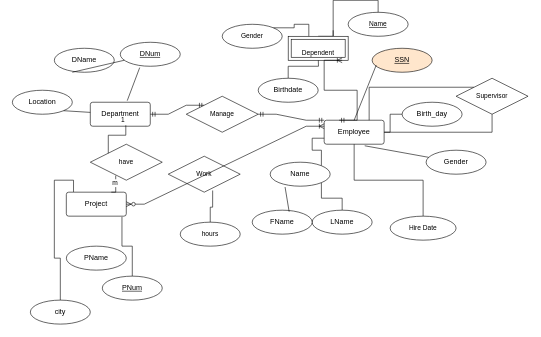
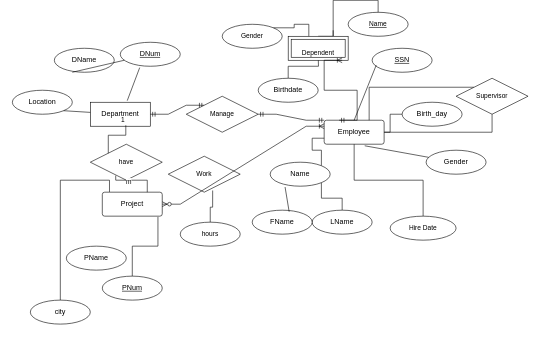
  <mxCell id="0" />
  <mxCell id="1" parent="0" />
  <mxCell id="2" style="edgeStyle=orthogonalEdgeStyle;shape=connector;rounded=0;orthogonalLoop=1;jettySize=auto;html=1;exitX=1;exitY=0.5;exitDx=0;exitDy=0;entryX=0.5;entryY=1;entryDx=0;entryDy=0;strokeColor=default;align=center;verticalAlign=middle;fontFamily=Helvetica;fontSize=11;fontColor=default;labelBackgroundColor=default;startFill=0;endArrow=none;" parent="1" source="3" target="52" edge="1"><mxGeometry relative="1" as="geometry" /></mxCell>
  <mxCell id="3" value="Employee" style="rounded=1;arcSize=10;whiteSpace=wrap;html=1;align=center;" parent="1" vertex="1"><mxGeometry x="540" y="200" width="100" height="40" as="geometry" /></mxCell>
  <mxCell id="4" style="edgeStyle=orthogonalEdgeStyle;shape=connector;rounded=0;orthogonalLoop=1;jettySize=auto;html=1;exitX=0;exitY=0.5;exitDx=0;exitDy=0;entryX=1;entryY=0.5;entryDx=0;entryDy=0;strokeColor=default;align=center;verticalAlign=middle;fontFamily=Helvetica;fontSize=11;fontColor=default;labelBackgroundColor=default;startFill=0;endArrow=none;" parent="1" source="5" target="3" edge="1"><mxGeometry relative="1" as="geometry" /></mxCell>
  <mxCell id="5" value="Birth_day" style="ellipse;whiteSpace=wrap;html=1;align=center;" parent="1" vertex="1"><mxGeometry x="670" y="170" width="100" height="40" as="geometry" /></mxCell>
  <mxCell id="6" value="Gender" style="ellipse;whiteSpace=wrap;html=1;align=center;" parent="1" vertex="1"><mxGeometry x="710" y="250" width="100" height="40" as="geometry" /></mxCell>
- <mxCell id="7" value="SSN" style="ellipse;whiteSpace=wrap;html=1;align=center;fontStyle=4;fillColor=#ffe6cc;" parent="1" vertex="1"><mxGeometry x="620" y="80" width="100" height="40" as="geometry" /></mxCell>
+ <mxCell id="7" value="SSN" style="ellipse;whiteSpace=wrap;html=1;align=center;fontStyle=4;" parent="1" vertex="1"><mxGeometry x="620" y="80" width="100" height="40" as="geometry" /></mxCell>
  <mxCell id="8" style="edgeStyle=orthogonalEdgeStyle;shape=connector;rounded=0;orthogonalLoop=1;jettySize=auto;html=1;entryX=0;entryY=0.75;entryDx=0;entryDy=0;strokeColor=default;align=center;verticalAlign=middle;fontFamily=Helvetica;fontSize=11;fontColor=default;labelBackgroundColor=default;startFill=0;endArrow=none;exitX=1;exitY=0;exitDx=0;exitDy=0;" parent="1" source="9" target="3" edge="1"><mxGeometry relative="1" as="geometry"><mxPoint x="470" y="240" as="sourcePoint" /></mxGeometry></mxCell>
  <mxCell id="9" value="Name" style="ellipse;whiteSpace=wrap;html=1;align=center;" parent="1" vertex="1"><mxGeometry x="450" y="270" width="100" height="40" as="geometry" /></mxCell>
  <mxCell id="10" style="edgeStyle=orthogonalEdgeStyle;shape=connector;rounded=0;orthogonalLoop=1;jettySize=auto;html=1;exitX=0.5;exitY=0;exitDx=0;exitDy=0;entryX=1;entryY=1;entryDx=0;entryDy=0;strokeColor=default;align=center;verticalAlign=middle;fontFamily=Helvetica;fontSize=11;fontColor=default;labelBackgroundColor=default;startFill=0;endArrow=none;" parent="1" source="11" target="9" edge="1"><mxGeometry relative="1" as="geometry" /></mxCell>
  <mxCell id="11" value="LName" style="ellipse;whiteSpace=wrap;html=1;align=center;" parent="1" vertex="1"><mxGeometry x="520" y="350" width="100" height="40" as="geometry" /></mxCell>
  <mxCell id="12" value="FName" style="ellipse;whiteSpace=wrap;html=1;align=center;" parent="1" vertex="1"><mxGeometry x="420" y="350" width="100" height="40" as="geometry" /></mxCell>
  <mxCell id="13" value="" style="endArrow=none;html=1;rounded=0;entryX=0.676;entryY=1.065;entryDx=0;entryDy=0;entryPerimeter=0;" parent="1" source="6" target="3" edge="1"><mxGeometry relative="1" as="geometry"><mxPoint x="370" y="290" as="sourcePoint" /><mxPoint x="530" y="290" as="targetPoint" /></mxGeometry></mxCell>
  <mxCell id="14" value="" style="endArrow=none;html=1;rounded=0;entryX=0.068;entryY=0.705;entryDx=0;entryDy=0;entryPerimeter=0;exitX=0.5;exitY=0;exitDx=0;exitDy=0;" parent="1" source="3" target="7" edge="1"><mxGeometry relative="1" as="geometry"><mxPoint x="439" y="152" as="sourcePoint" /><mxPoint x="370" y="120" as="targetPoint" /></mxGeometry></mxCell>
  <mxCell id="15" value="" style="endArrow=none;html=1;rounded=0;entryX=0.248;entryY=1.035;entryDx=0;entryDy=0;entryPerimeter=0;exitX=0.616;exitY=0.065;exitDx=0;exitDy=0;exitPerimeter=0;" parent="1" source="12" target="9" edge="1"><mxGeometry relative="1" as="geometry"><mxPoint x="399" y="402" as="sourcePoint" /><mxPoint x="330" y="370" as="targetPoint" /></mxGeometry></mxCell>
- <mxCell id="16" value="Department" style="rounded=1;arcSize=10;whiteSpace=wrap;html=1;align=center;" parent="1" vertex="1"><mxGeometry x="150" y="170" width="100" height="40" as="geometry" /></mxCell>
+ <mxCell id="16" value="Department" style="arcSize=10;whiteSpace=wrap;html=1;align=center;rounded=0;" parent="1" vertex="1"><mxGeometry x="150" y="170" width="100" height="40" as="geometry" /></mxCell>
  <mxCell id="17" value="DNum" style="ellipse;whiteSpace=wrap;html=1;align=center;fontStyle=4;" parent="1" vertex="1"><mxGeometry x="200" y="70" width="100" height="40" as="geometry" /></mxCell>
  <mxCell id="18" value="DName" style="ellipse;whiteSpace=wrap;html=1;align=center;" parent="1" vertex="1"><mxGeometry x="90" y="80" width="100" height="40" as="geometry" /></mxCell>
  <mxCell id="19" value="Location" style="ellipse;whiteSpace=wrap;html=1;align=center;" parent="1" vertex="1"><mxGeometry y="150" width="100" height="40" as="geometry" x="20" /></mxCell>
  <mxCell id="20" value="" style="endArrow=none;html=1;rounded=0;exitX=1;exitY=1;exitDx=0;exitDy=0;" parent="1" source="19" target="16" edge="1"><mxGeometry relative="1" as="geometry"><mxPoint x="80" y="260" as="sourcePoint" /><mxPoint x="240" y="260" as="targetPoint" /></mxGeometry></mxCell>
  <mxCell id="21" value="" style="endArrow=none;html=1;rounded=0;exitX=0.3;exitY=1;exitDx=0;exitDy=0;exitPerimeter=0;" parent="1" source="18" target="17" edge="1"><mxGeometry relative="1" as="geometry"><mxPoint x="110" y="150" as="sourcePoint" /><mxPoint x="270" y="150" as="targetPoint" /></mxGeometry></mxCell>
  <mxCell id="22" value="" style="endArrow=none;html=1;rounded=0;exitX=0.324;exitY=1.055;exitDx=0;exitDy=0;exitPerimeter=0;entryX=0.616;entryY=-0.065;entryDx=0;entryDy=0;entryPerimeter=0;" parent="1" source="17" target="16" edge="1"><mxGeometry relative="1" as="geometry"><mxPoint x="230" y="140" as="sourcePoint" /><mxPoint x="390" y="140" as="targetPoint" /></mxGeometry></mxCell>
- <mxCell id="23" value="Project" style="rounded=1;arcSize=10;whiteSpace=wrap;html=1;align=center;" parent="1" vertex="1"><mxGeometry x="110" y="320" width="100" height="40" as="geometry" /></mxCell>
+ <mxCell id="23" value="Project" style="rounded=1;arcSize=10;whiteSpace=wrap;html=1;align=center;" parent="1" vertex="1"><mxGeometry x="170" y="320" width="100" height="40" as="geometry" /></mxCell>
  <mxCell id="24" value="PName" style="ellipse;whiteSpace=wrap;html=1;align=center;" parent="1" vertex="1"><mxGeometry x="110" y="410" width="100" height="40" as="geometry" /></mxCell>
  <mxCell id="25" style="edgeStyle=orthogonalEdgeStyle;rounded=0;orthogonalLoop=1;jettySize=auto;html=1;exitX=0.5;exitY=0;exitDx=0;exitDy=0;entryX=1;entryY=1;entryDx=0;entryDy=0;strokeColor=none;" parent="1" source="26" target="23" edge="1"><mxGeometry relative="1" as="geometry" /></mxCell>
  <mxCell id="26" value="PNum" style="ellipse;whiteSpace=wrap;html=1;align=center;fontStyle=4;" parent="1" vertex="1"><mxGeometry x="170" y="460" width="100" height="40" as="geometry" /></mxCell>
  <mxCell id="27" value="city" style="ellipse;whiteSpace=wrap;html=1;align=center;" parent="1" vertex="1"><mxGeometry x="50" y="500" width="100" height="40" as="geometry" /></mxCell>
  <mxCell id="28" style="edgeStyle=orthogonalEdgeStyle;rounded=0;orthogonalLoop=1;jettySize=auto;html=1;exitX=0.5;exitY=0;exitDx=0;exitDy=0;entryX=0.928;entryY=1.03;entryDx=0;entryDy=0;entryPerimeter=0;endArrow=none;startFill=0;" parent="1" source="26" target="23" edge="1"><mxGeometry relative="1" as="geometry" /></mxCell>
  <mxCell id="29" style="edgeStyle=orthogonalEdgeStyle;shape=connector;rounded=0;orthogonalLoop=1;jettySize=auto;html=1;exitX=0.5;exitY=0;exitDx=0;exitDy=0;entryX=0.12;entryY=-0.01;entryDx=0;entryDy=0;entryPerimeter=0;strokeColor=default;align=center;verticalAlign=middle;fontFamily=Helvetica;fontSize=11;fontColor=default;labelBackgroundColor=default;startFill=0;endArrow=none;" parent="1" source="27" target="23" edge="1"><mxGeometry relative="1" as="geometry" /></mxCell>
  <mxCell id="30" value="Work" style="shape=rhombus;perimeter=rhombusPerimeter;whiteSpace=wrap;html=1;align=center;fontFamily=Helvetica;fontSize=11;fontColor=default;labelBackgroundColor=default;" parent="1" vertex="1"><mxGeometry x="280" y="260" width="120" height="60" as="geometry" /></mxCell>
  <mxCell id="31" style="edgeStyle=orthogonalEdgeStyle;shape=connector;rounded=0;orthogonalLoop=1;jettySize=auto;html=1;exitX=0.5;exitY=0;exitDx=0;exitDy=0;entryX=0.75;entryY=0;entryDx=0;entryDy=0;strokeColor=default;align=center;verticalAlign=middle;fontFamily=Helvetica;fontSize=11;fontColor=default;labelBackgroundColor=default;startFill=0;endArrow=none;" parent="1" source="39" edge="1"><mxGeometry relative="1" as="geometry"><mxPoint x="555" y="50" as="targetPoint" /></mxGeometry></mxCell>
  <mxCell id="32" value="Name" style="ellipse;whiteSpace=wrap;html=1;align=center;fontStyle=4;fontFamily=Helvetica;fontSize=11;fontColor=default;labelBackgroundColor=default;" parent="1" vertex="1"><mxGeometry x="580" y="20" width="100" height="40" as="geometry" /></mxCell>
  <mxCell id="33" value="Gender" style="ellipse;whiteSpace=wrap;html=1;align=center;fontFamily=Helvetica;fontSize=11;fontColor=default;labelBackgroundColor=default;" parent="1" vertex="1"><mxGeometry x="370" y="40" width="100" height="40" as="geometry" /></mxCell>
  <mxCell id="34" style="edgeStyle=orthogonalEdgeStyle;shape=connector;rounded=0;orthogonalLoop=1;jettySize=auto;html=1;exitX=0.5;exitY=0;exitDx=0;exitDy=0;entryX=0.5;entryY=1;entryDx=0;entryDy=0;strokeColor=default;align=center;verticalAlign=middle;fontFamily=Helvetica;fontSize=11;fontColor=default;labelBackgroundColor=default;startFill=0;endArrow=none;" parent="1" source="35" edge="1"><mxGeometry relative="1" as="geometry"><mxPoint x="530" y="90" as="targetPoint" /></mxGeometry></mxCell>
  <mxCell id="35" value="Birthdate" style="ellipse;whiteSpace=wrap;html=1;align=center;" parent="1" vertex="1"><mxGeometry x="430" y="130" width="100" height="40" as="geometry" /></mxCell>
  <mxCell id="36" style="edgeStyle=orthogonalEdgeStyle;shape=connector;rounded=0;orthogonalLoop=1;jettySize=auto;html=1;exitX=1;exitY=0;exitDx=0;exitDy=0;strokeColor=default;align=center;verticalAlign=middle;fontFamily=Helvetica;fontSize=11;fontColor=default;labelBackgroundColor=default;startFill=0;endArrow=none;entryX=0.344;entryY=0.02;entryDx=0;entryDy=0;entryPerimeter=0;" parent="1" source="33" target="39" edge="1"><mxGeometry relative="1" as="geometry"><mxPoint x="490" y="20" as="targetPoint" /></mxGeometry></mxCell>
  <mxCell id="37" value="" style="edgeStyle=entityRelationEdgeStyle;fontSize=12;html=1;endArrow=ERoneToMany;startArrow=ERzeroToMany;rounded=0;strokeColor=default;align=center;verticalAlign=middle;fontFamily=Helvetica;fontColor=default;labelBackgroundColor=default;entryX=0;entryY=0.25;entryDx=0;entryDy=0;exitX=1;exitY=0.5;exitDx=0;exitDy=0;" parent="1" source="23" target="3" edge="1"><mxGeometry width="100" height="100" relative="1" as="geometry"><mxPoint x="260" y="350" as="sourcePoint" /><mxPoint x="360" y="250" as="targetPoint" /></mxGeometry></mxCell>
  <mxCell id="38" value="" style="edgeStyle=orthogonalEdgeStyle;shape=connector;rounded=0;orthogonalLoop=1;jettySize=auto;html=1;exitX=0.5;exitY=0;exitDx=0;exitDy=0;entryX=0.75;entryY=0;entryDx=0;entryDy=0;strokeColor=default;align=center;verticalAlign=middle;fontFamily=Helvetica;fontSize=11;fontColor=default;labelBackgroundColor=default;startFill=0;endArrow=none;" parent="1" source="32" target="39" edge="1"><mxGeometry relative="1" as="geometry"><mxPoint x="630" y="20" as="sourcePoint" /><mxPoint x="555" y="50" as="targetPoint" /></mxGeometry></mxCell>
  <mxCell id="39" value="&lt;br&gt;Dependent" style="shape=ext;margin=3;double=1;whiteSpace=wrap;html=1;align=center;fontFamily=Helvetica;fontSize=11;fontColor=default;labelBackgroundColor=default;" parent="1" vertex="1"><mxGeometry x="480" y="60" width="100" height="40" as="geometry" /></mxCell>
  <mxCell id="40" value="" style="edgeStyle=entityRelationEdgeStyle;fontSize=12;html=1;endArrow=ERoneToMany;startArrow=ERmandOne;rounded=0;strokeColor=default;align=center;verticalAlign=middle;fontFamily=Helvetica;fontColor=default;labelBackgroundColor=default;exitX=0.25;exitY=0;exitDx=0;exitDy=0;entryX=0.9;entryY=1;entryDx=0;entryDy=0;entryPerimeter=0;" parent="1" source="3" target="39" edge="1"><mxGeometry width="100" height="100" relative="1" as="geometry"><mxPoint x="550" y="180" as="sourcePoint" /><mxPoint x="650" y="80" as="targetPoint" /></mxGeometry></mxCell>
  <mxCell id="41" style="edgeStyle=orthogonalEdgeStyle;shape=connector;rounded=0;orthogonalLoop=1;jettySize=auto;html=1;exitX=0.5;exitY=0;exitDx=0;exitDy=0;entryX=0.5;entryY=1;entryDx=0;entryDy=0;strokeColor=default;align=center;verticalAlign=middle;fontFamily=Helvetica;fontSize=11;fontColor=default;labelBackgroundColor=default;startFill=0;endArrow=none;" parent="1" source="42" target="3" edge="1"><mxGeometry relative="1" as="geometry" /></mxCell>
  <mxCell id="42" value="Hire Date" style="ellipse;whiteSpace=wrap;html=1;align=center;fontFamily=Helvetica;fontSize=11;fontColor=default;labelBackgroundColor=default;" parent="1" vertex="1"><mxGeometry x="650" y="360" width="110" height="40" as="geometry" /></mxCell>
  <mxCell id="43" value="" style="edgeStyle=entityRelationEdgeStyle;fontSize=12;html=1;endArrow=ERmandOne;startArrow=ERmandOne;rounded=0;strokeColor=default;align=center;verticalAlign=middle;fontFamily=Helvetica;fontColor=default;labelBackgroundColor=default;entryX=0;entryY=0;entryDx=0;entryDy=0;exitX=1;exitY=0.5;exitDx=0;exitDy=0;" parent="1" source="45" target="3" edge="1"><mxGeometry width="100" height="100" relative="1" as="geometry"><mxPoint x="290" y="220" as="sourcePoint" /><mxPoint x="390" y="120" as="targetPoint" /><Array as="points"><mxPoint x="250" y="180" /></Array></mxGeometry></mxCell>
  <mxCell id="44" value="" style="edgeStyle=entityRelationEdgeStyle;fontSize=12;html=1;endArrow=ERmandOne;startArrow=ERmandOne;rounded=0;strokeColor=default;align=center;verticalAlign=middle;fontFamily=Helvetica;fontColor=default;labelBackgroundColor=default;entryX=0;entryY=0;entryDx=0;entryDy=0;exitX=1;exitY=0.5;exitDx=0;exitDy=0;" parent="1" source="16" target="45" edge="1"><mxGeometry width="100" height="100" relative="1" as="geometry"><mxPoint x="250" y="190" as="sourcePoint" /><mxPoint x="540" y="200" as="targetPoint" /><Array as="points" /></mxGeometry></mxCell>
  <mxCell id="45" value="Manage" style="shape=rhombus;perimeter=rhombusPerimeter;whiteSpace=wrap;html=1;align=center;fontFamily=Helvetica;fontSize=11;fontColor=default;labelBackgroundColor=default;" parent="1" vertex="1"><mxGeometry x="310" y="160" width="120" height="60" as="geometry" /></mxCell>
  <mxCell id="46" value="have" style="shape=rhombus;perimeter=rhombusPerimeter;whiteSpace=wrap;html=1;align=center;fontFamily=Helvetica;fontSize=11;fontColor=default;labelBackgroundColor=default;" parent="1" vertex="1"><mxGeometry x="150" y="240" width="120" height="60" as="geometry" /></mxCell>
  <mxCell id="47" value="" style="endArrow=none;html=1;rounded=0;strokeColor=default;align=center;verticalAlign=middle;fontFamily=Helvetica;fontSize=11;fontColor=default;labelBackgroundColor=default;edgeStyle=orthogonalEdgeStyle;entryX=0.592;entryY=0.96;entryDx=0;entryDy=0;entryPerimeter=0;exitX=0;exitY=0;exitDx=0;exitDy=0;" parent="1" source="46" target="16" edge="1"><mxGeometry relative="1" as="geometry"><mxPoint x="40" y="240" as="sourcePoint" /><mxPoint x="200" y="240" as="targetPoint" /></mxGeometry></mxCell>
  <mxCell id="48" value="1" style="resizable=0;html=1;whiteSpace=wrap;align=right;verticalAlign=bottom;fontFamily=Helvetica;fontSize=11;fontColor=default;labelBackgroundColor=default;" parent="47" connectable="0" vertex="1"><mxGeometry x="1" relative="1" as="geometry" /></mxCell>
  <mxCell id="49" style="edgeStyle=orthogonalEdgeStyle;shape=connector;rounded=0;orthogonalLoop=1;jettySize=auto;html=1;exitX=0.75;exitY=0;exitDx=0;exitDy=0;entryX=0.353;entryY=0.873;entryDx=0;entryDy=0;entryPerimeter=0;strokeColor=default;align=center;verticalAlign=middle;fontFamily=Helvetica;fontSize=11;fontColor=default;labelBackgroundColor=default;startFill=0;endArrow=none;" parent="1" source="23" target="46" edge="1"><mxGeometry relative="1" as="geometry" /></mxCell>
  <mxCell id="50" value="m" style="edgeLabel;html=1;align=center;verticalAlign=middle;resizable=0;points=[];fontFamily=Helvetica;fontSize=11;fontColor=default;labelBackgroundColor=default;" parent="49" vertex="1" connectable="0"><mxGeometry x="0.291" y="2" relative="1" as="geometry"><mxPoint as="offset" /></mxGeometry></mxCell>
  <mxCell id="51" style="edgeStyle=orthogonalEdgeStyle;shape=connector;rounded=0;orthogonalLoop=1;jettySize=auto;html=1;exitX=0;exitY=0;exitDx=0;exitDy=0;entryX=0.75;entryY=0;entryDx=0;entryDy=0;strokeColor=default;align=center;verticalAlign=middle;fontFamily=Helvetica;fontSize=11;fontColor=default;labelBackgroundColor=default;startFill=0;endArrow=none;" parent="1" source="52" target="3" edge="1"><mxGeometry relative="1" as="geometry" /></mxCell>
  <mxCell id="52" value="Supervisor" style="shape=rhombus;perimeter=rhombusPerimeter;whiteSpace=wrap;html=1;align=center;fontFamily=Helvetica;fontSize=11;fontColor=default;labelBackgroundColor=default;" parent="1" vertex="1"><mxGeometry x="760" y="130" width="120" height="60" as="geometry" /></mxCell>
  <mxCell id="53" value="hours" style="ellipse;whiteSpace=wrap;html=1;align=center;fontFamily=Helvetica;fontSize=11;fontColor=default;labelBackgroundColor=default;" parent="1" vertex="1"><mxGeometry x="300" y="370" width="100" height="40" as="geometry" /></mxCell>
  <mxCell id="54" style="edgeStyle=orthogonalEdgeStyle;shape=connector;rounded=0;orthogonalLoop=1;jettySize=auto;html=1;exitX=0.5;exitY=0;exitDx=0;exitDy=0;entryX=0.617;entryY=0.953;entryDx=0;entryDy=0;entryPerimeter=0;strokeColor=default;align=center;verticalAlign=middle;fontFamily=Helvetica;fontSize=11;fontColor=default;labelBackgroundColor=default;startFill=0;endArrow=none;" parent="1" source="53" target="30" edge="1"><mxGeometry relative="1" as="geometry" /></mxCell>
